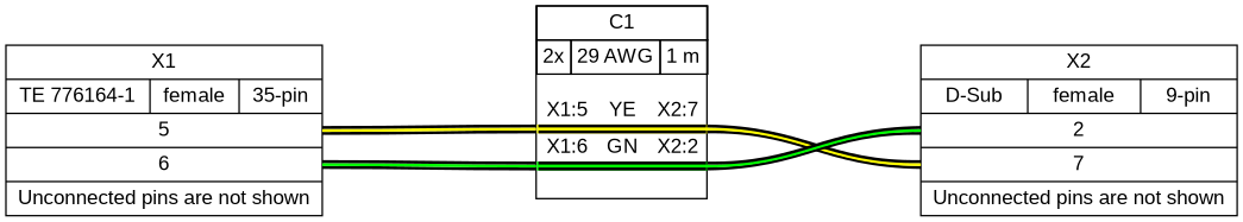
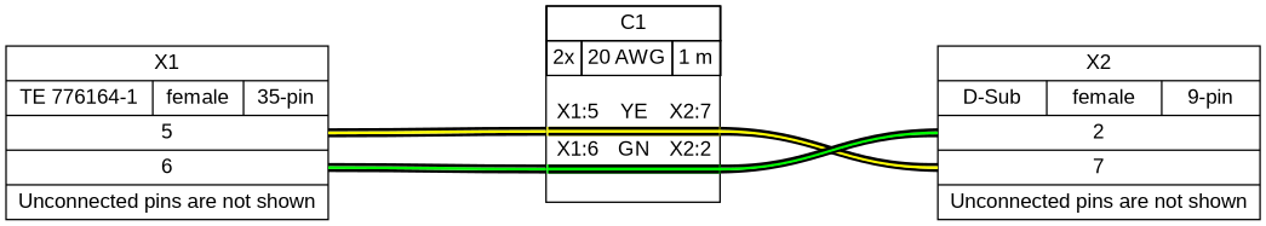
  graph {
    bgcolor=white
    fontname="Liberation Sans"
    nodesep=0.33
    rankdir=LR
    ranksep=2
    node [fillcolor=white fontname="Liberation Sans" shape=record style=filled]
    edge [color="#000000:#ffff00:#000000" fontname="Liberation Sans" style=bold]
    n1 [label="X1|{TE 776164-1|female|35-pin}|{{<p5r>5|<p6r>6}}|Unconnected pins are not shown"]
-   n2 [label=<<table border="0" cellspacing="0" cellpadding="0"><tr><td><table border="0" cellspacing="0" cellpadding="3" cellborder="1"><tr><td colspan="3">C1</td></tr><tr><td>2x</td><td>29 AWG</td><td>1 m</td></tr></table></td></tr><tr><td>&nbsp;</td></tr><tr><td><table border="0" cellspacing="0" cellborder="0"><tr><td>X1:5</td><td>YE</td><td>X2:7</td></tr><tr><td colspan="3" cellpadding="0" height="6" bgcolor="#ffff00" border="2" sides="tb" port="w1"></td></tr><tr><td>X1:6</td><td>GN</td><td>X2:2</td></tr><tr><td colspan="3" cellpadding="0" height="6" bgcolor="#00ff00" border="2" sides="tb" port="w2"></td></tr><tr><td>&nbsp;</td></tr></table></td></tr></table>> margin=0 shape=box style=""]
+   n2 [label=<<table border="0" cellspacing="0" cellpadding="0"><tr><td><table border="0" cellspacing="0" cellpadding="3" cellborder="1"><tr><td colspan="3">C1</td></tr><tr><td>2x</td><td>20 AWG</td><td>1 m</td></tr></table></td></tr><tr><td>&nbsp;</td></tr><tr><td><table border="0" cellspacing="0" cellborder="0"><tr><td>X1:5</td><td>YE</td><td>X2:7</td></tr><tr><td colspan="3" cellpadding="0" height="6" bgcolor="#ffff00" border="2" sides="tb" port="w1"></td></tr><tr><td>X1:6</td><td>GN</td><td>X2:2</td></tr><tr><td colspan="3" cellpadding="0" height="6" bgcolor="#00ff00" border="2" sides="tb" port="w2"></td></tr><tr><td>&nbsp;</td></tr></table></td></tr></table>> margin=0 shape=box style=""]
    n3 [label="X2|{D-Sub|female|9-pin}|{{<p2l>2|<p7l>7}}|Unconnected pins are not shown"]
    n1 -- n2 [headport="w1:w" tailport="p5r:e"]
    n1 -- n2 [color="#000000:#00ff00:#000000" headport="w2:w" tailport="p6r:e"]
    n2 -- n3 [headport="p7l:w" tailport="w1:e"]
    n2 -- n3 [color="#000000:#00ff00:#000000" headport="p2l:w" tailport="w2:e"]
  }
